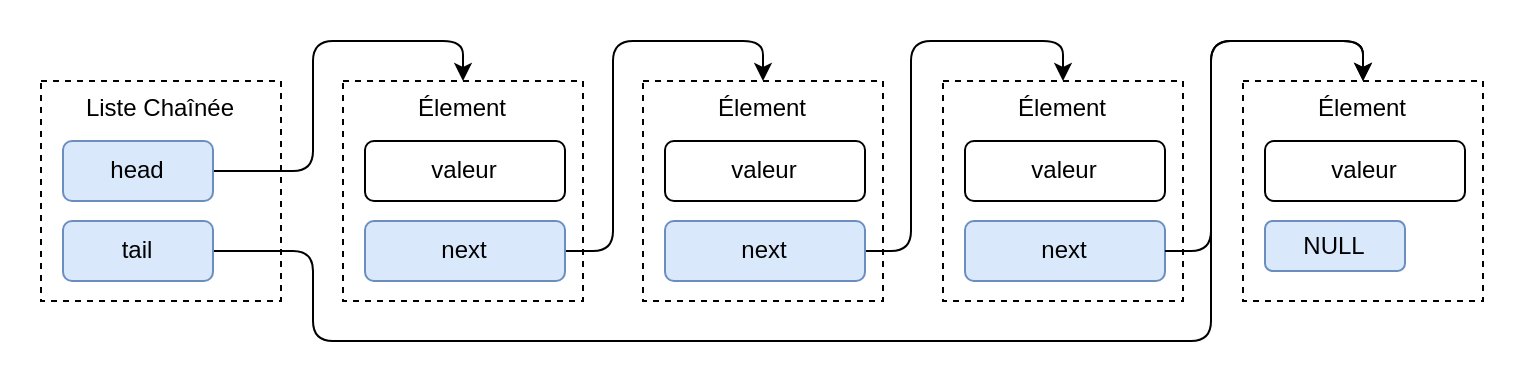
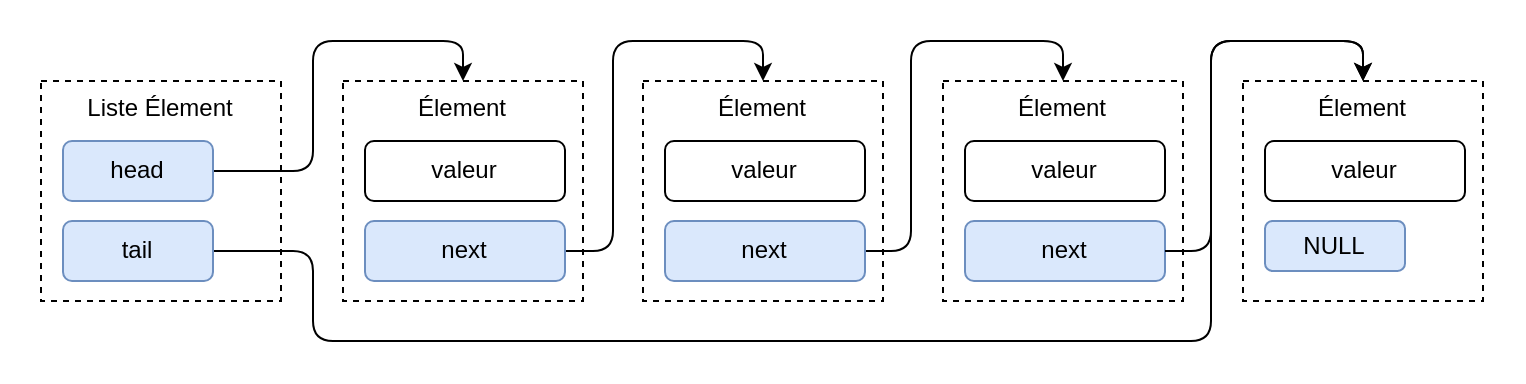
  <mxCell id="0" />
  <mxCell id="1" parent="0" />
- <mxCell id="2" value="Liste Chaînée" style="rounded=0;whiteSpace=wrap;html=1;verticalAlign=top;dashed=1;" vertex="1" parent="1"><mxGeometry x="20" y="40" width="120" height="110" as="geometry" /></mxCell>
+ <mxCell id="2" value="Liste Élement" style="rounded=0;whiteSpace=wrap;html=1;verticalAlign=top;dashed=1;" vertex="1" parent="1"><mxGeometry x="20" y="40" width="120" height="110" as="geometry" /></mxCell>
  <mxCell id="3" style="edgeStyle=orthogonalEdgeStyle;rounded=1;orthogonalLoop=1;jettySize=auto;html=1;exitX=1;exitY=0.5;exitDx=0;exitDy=0;entryX=0.5;entryY=0;entryDx=0;entryDy=0;curved=0;" edge="1" parent="1" source="4" target="7"><mxGeometry relative="1" as="geometry"><Array as="points"><mxPoint x="156" y="85" /><mxPoint x="156" y="20" /><mxPoint x="231" y="20" /></Array></mxGeometry></mxCell>
  <mxCell id="4" value="head" style="rounded=1;whiteSpace=wrap;html=1;fillColor=#dae8fc;strokeColor=#6c8ebf;" vertex="1" parent="1"><mxGeometry x="31" y="70" width="75" height="30" as="geometry" /></mxCell>
  <mxCell id="5" style="edgeStyle=orthogonalEdgeStyle;rounded=1;orthogonalLoop=1;jettySize=auto;html=1;exitX=1;exitY=0.5;exitDx=0;exitDy=0;entryX=0.5;entryY=0;entryDx=0;entryDy=0;curved=0;" edge="1" parent="1" source="6" target="18"><mxGeometry relative="1" as="geometry"><Array as="points"><mxPoint x="156" y="125" /><mxPoint x="156" y="170" /><mxPoint x="605" y="170" /><mxPoint x="605" y="20" /><mxPoint x="681" y="20" /></Array></mxGeometry></mxCell>
  <mxCell id="6" value="tail" style="rounded=1;whiteSpace=wrap;html=1;fillColor=#dae8fc;strokeColor=#6c8ebf;" vertex="1" parent="1"><mxGeometry x="31" y="110" width="75" height="30" as="geometry" /></mxCell>
  <mxCell id="7" value="Élement" style="rounded=0;whiteSpace=wrap;html=1;verticalAlign=top;dashed=1;" vertex="1" parent="1"><mxGeometry x="171" y="40" width="120" height="110" as="geometry" /></mxCell>
  <mxCell id="8" value="valeur" style="rounded=1;whiteSpace=wrap;html=1;" vertex="1" parent="1"><mxGeometry x="182" y="70" width="100" height="30" as="geometry" /></mxCell>
  <mxCell id="9" style="edgeStyle=orthogonalEdgeStyle;rounded=1;orthogonalLoop=1;jettySize=auto;html=1;exitX=1;exitY=0.5;exitDx=0;exitDy=0;entryX=0.5;entryY=0;entryDx=0;entryDy=0;curved=0;" edge="1" parent="1" source="10" target="11"><mxGeometry relative="1" as="geometry"><Array as="points"><mxPoint x="306" y="125" /><mxPoint x="306" y="20" /><mxPoint x="381" y="20" /></Array></mxGeometry></mxCell>
  <mxCell id="10" value="next" style="rounded=1;whiteSpace=wrap;html=1;fillColor=#dae8fc;strokeColor=#6c8ebf;" vertex="1" parent="1"><mxGeometry x="182" y="110" width="100" height="30" as="geometry" /></mxCell>
  <mxCell id="11" value="Élement" style="rounded=0;whiteSpace=wrap;html=1;verticalAlign=top;dashed=1;" vertex="1" parent="1"><mxGeometry x="321" y="40" width="120" height="110" as="geometry" /></mxCell>
  <mxCell id="12" value="valeur" style="rounded=1;whiteSpace=wrap;html=1;" vertex="1" parent="1"><mxGeometry x="332" y="70" width="100" height="30" as="geometry" /></mxCell>
  <mxCell id="13" style="edgeStyle=orthogonalEdgeStyle;rounded=1;orthogonalLoop=1;jettySize=auto;html=1;exitX=1;exitY=0.5;exitDx=0;exitDy=0;entryX=0.5;entryY=0;entryDx=0;entryDy=0;curved=0;" edge="1" parent="1" source="14" target="15"><mxGeometry relative="1" as="geometry"><Array as="points"><mxPoint x="455" y="125" /><mxPoint x="455" y="20" /><mxPoint x="531" y="20" /></Array></mxGeometry></mxCell>
  <mxCell id="14" value="next" style="rounded=1;whiteSpace=wrap;html=1;fillColor=#dae8fc;strokeColor=#6c8ebf;" vertex="1" parent="1"><mxGeometry x="332" y="110" width="100" height="30" as="geometry" /></mxCell>
  <mxCell id="15" value="Élement" style="rounded=0;whiteSpace=wrap;html=1;verticalAlign=top;dashed=1;" vertex="1" parent="1"><mxGeometry x="471" y="40" width="120" height="110" as="geometry" /></mxCell>
  <mxCell id="16" value="valeur" style="rounded=1;whiteSpace=wrap;html=1;" vertex="1" parent="1"><mxGeometry x="482" y="70" width="100" height="30" as="geometry" /></mxCell>
  <mxCell id="17" value="next" style="rounded=1;whiteSpace=wrap;html=1;fillColor=#dae8fc;strokeColor=#6c8ebf;" vertex="1" parent="1"><mxGeometry x="482" y="110" width="100" height="30" as="geometry" /></mxCell>
  <mxCell id="18" value="Élement" style="rounded=0;whiteSpace=wrap;html=1;verticalAlign=top;dashed=1;" vertex="1" parent="1"><mxGeometry x="621" y="40" width="120" height="110" as="geometry" /></mxCell>
  <mxCell id="19" value="valeur" style="rounded=1;whiteSpace=wrap;html=1;" vertex="1" parent="1"><mxGeometry x="632" y="70" width="100" height="30" as="geometry" /></mxCell>
  <mxCell id="20" value="NULL" style="rounded=1;whiteSpace=wrap;html=1;fillColor=#dae8fc;strokeColor=#6c8ebf;" vertex="1" parent="1"><mxGeometry x="632" y="110" width="70" height="25" as="geometry" /></mxCell>
  <mxCell id="21" style="edgeStyle=orthogonalEdgeStyle;rounded=1;orthogonalLoop=1;jettySize=auto;html=1;exitX=1;exitY=0.5;exitDx=0;exitDy=0;entryX=0.5;entryY=0;entryDx=0;entryDy=0;curved=0;" edge="1" parent="1" source="17" target="18"><mxGeometry relative="1" as="geometry"><Array as="points"><mxPoint x="605" y="125" /><mxPoint x="605" y="20" /><mxPoint x="681" y="20" /></Array></mxGeometry></mxCell>
